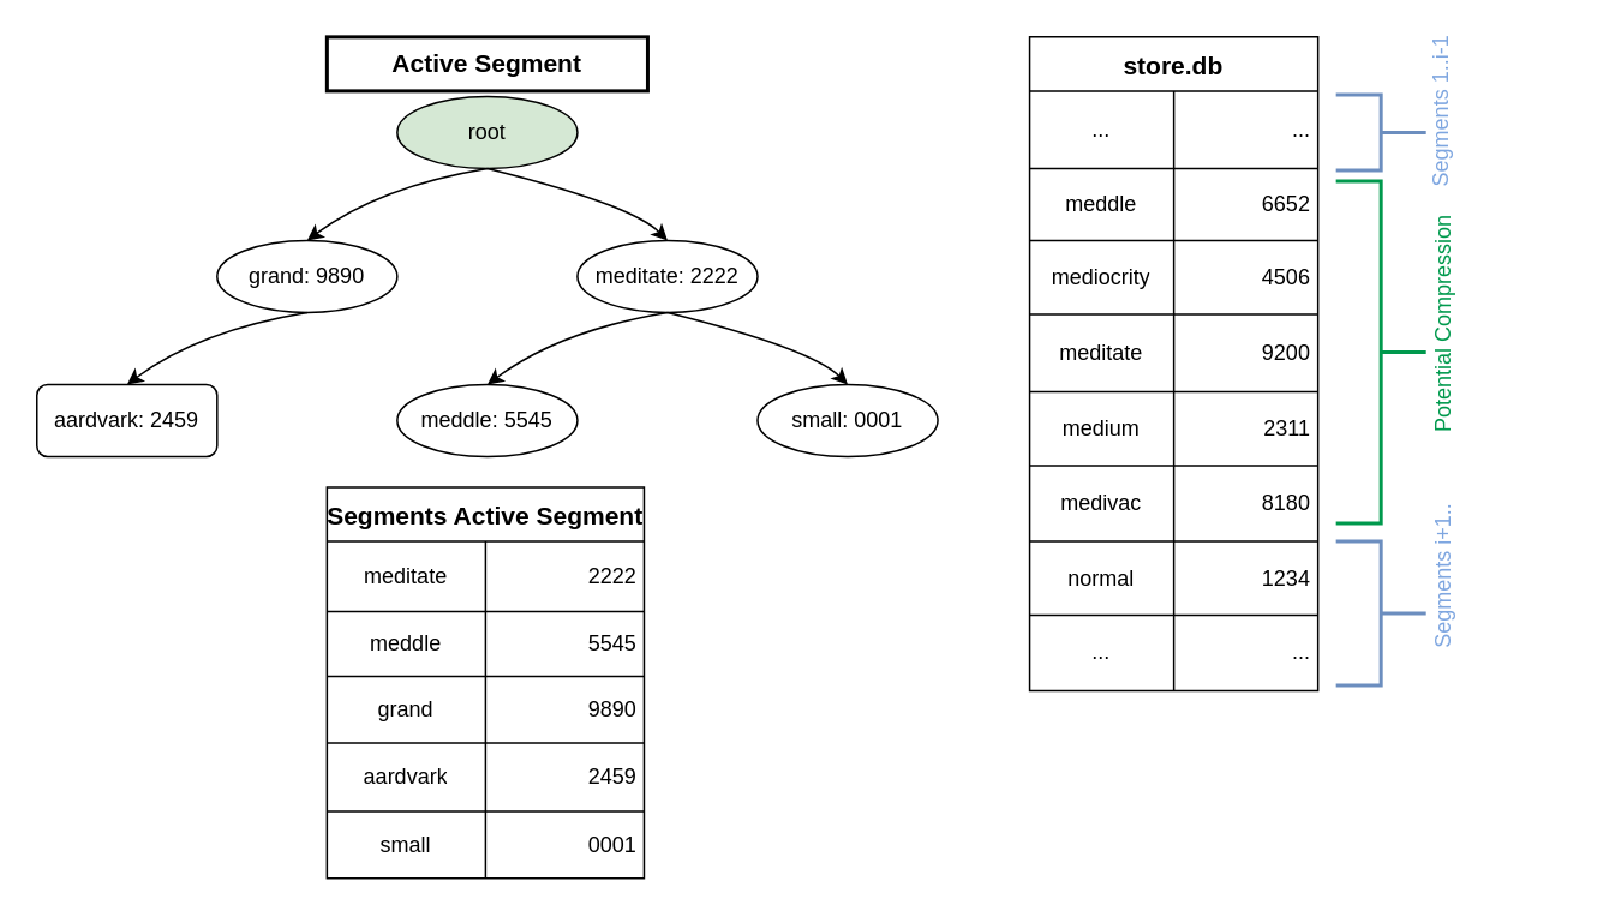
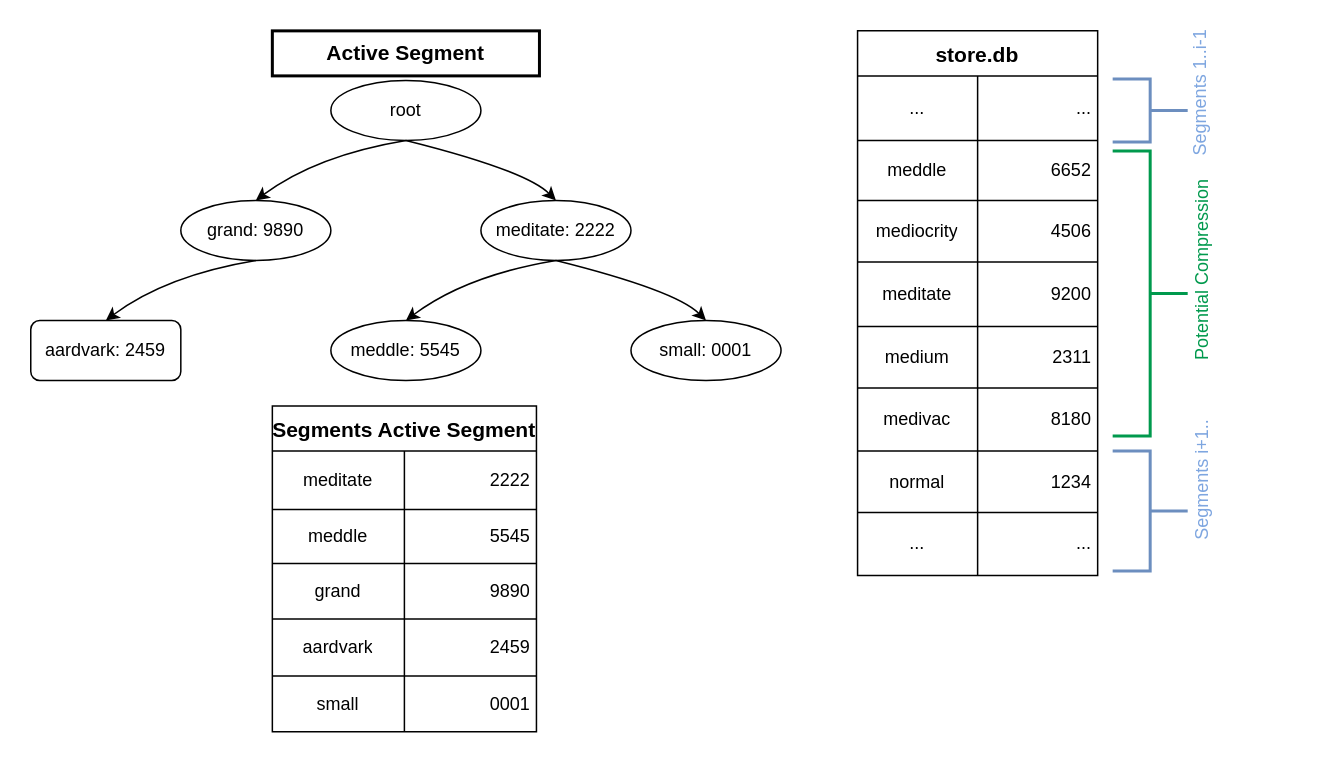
  <mxCell id="0" />
  <mxCell id="1" parent="0" />
  <mxCell id="2" value="store.db" style="shape=table;startSize=30;container=1;collapsible=0;childLayout=tableLayout;fontColor=default;spacingRight=2;spacingLeft=2;fontStyle=1;fontSize=14;" parent="1" vertex="1"><mxGeometry x="571" y="20" width="160" height="363" as="geometry" /></mxCell>
  <mxCell id="3" value="" style="shape=tableRow;horizontal=0;startSize=0;swimlaneHead=0;swimlaneBody=0;top=0;left=0;bottom=0;right=0;collapsible=0;dropTarget=0;fillColor=none;points=[[0,0.5],[1,0.5]];portConstraint=eastwest;fontColor=default;spacingRight=2;spacingLeft=2;" parent="2" vertex="1"><mxGeometry y="30" width="160" height="43" as="geometry" /></mxCell>
  <mxCell id="4" value="..." style="shape=partialRectangle;html=1;whiteSpace=wrap;connectable=0;overflow=hidden;fillColor=none;top=0;left=0;bottom=0;right=0;pointerEvents=1;fontColor=default;align=center;spacingRight=2;spacingLeft=2;" parent="3" vertex="1"><mxGeometry width="80" height="43" as="geometry"><mxRectangle width="80" height="43" as="alternateBounds" /></mxGeometry></mxCell>
  <mxCell id="5" value="..." style="shape=partialRectangle;html=1;whiteSpace=wrap;connectable=0;overflow=hidden;fillColor=none;top=0;left=0;bottom=0;right=0;pointerEvents=1;fontColor=default;align=right;spacingRight=2;spacingLeft=2;" parent="3" vertex="1"><mxGeometry x="80" width="80" height="43" as="geometry"><mxRectangle width="80" height="43" as="alternateBounds" /></mxGeometry></mxCell>
  <mxCell id="6" value="" style="shape=tableRow;horizontal=0;startSize=0;swimlaneHead=0;swimlaneBody=0;top=0;left=0;bottom=0;right=0;collapsible=0;dropTarget=0;fillColor=none;points=[[0,0.5],[1,0.5]];portConstraint=eastwest;fontColor=default;spacingRight=2;spacingLeft=2;" parent="2" vertex="1"><mxGeometry y="73" width="160" height="40" as="geometry" /></mxCell>
  <mxCell id="7" value="meddle" style="shape=partialRectangle;html=1;whiteSpace=wrap;connectable=0;overflow=hidden;fillColor=none;top=0;left=0;bottom=0;right=0;pointerEvents=1;fontColor=default;align=center;spacingRight=2;spacingLeft=2;" parent="6" vertex="1"><mxGeometry width="80" height="40" as="geometry"><mxRectangle width="80" height="40" as="alternateBounds" /></mxGeometry></mxCell>
  <mxCell id="8" value="6652" style="shape=partialRectangle;html=1;whiteSpace=wrap;connectable=0;overflow=hidden;fillColor=none;top=0;left=0;bottom=0;right=0;pointerEvents=1;fontColor=default;align=right;spacingRight=2;spacingLeft=2;" parent="6" vertex="1"><mxGeometry x="80" width="80" height="40" as="geometry"><mxRectangle width="80" height="40" as="alternateBounds" /></mxGeometry></mxCell>
  <mxCell id="9" value="" style="shape=tableRow;horizontal=0;startSize=0;swimlaneHead=0;swimlaneBody=0;top=0;left=0;bottom=0;right=0;collapsible=0;dropTarget=0;fillColor=none;points=[[0,0.5],[1,0.5]];portConstraint=eastwest;fontColor=default;spacingRight=2;spacingLeft=2;" parent="2" vertex="1"><mxGeometry y="113" width="160" height="41" as="geometry" /></mxCell>
  <mxCell id="10" value="mediocrity" style="shape=partialRectangle;html=1;whiteSpace=wrap;connectable=0;overflow=hidden;fillColor=none;top=0;left=0;bottom=0;right=0;pointerEvents=1;fontColor=default;align=center;spacingRight=2;spacingLeft=2;" parent="9" vertex="1"><mxGeometry width="80" height="41" as="geometry"><mxRectangle width="80" height="41" as="alternateBounds" /></mxGeometry></mxCell>
  <mxCell id="11" value="4506" style="shape=partialRectangle;html=1;whiteSpace=wrap;connectable=0;overflow=hidden;fillColor=none;top=0;left=0;bottom=0;right=0;pointerEvents=1;fontColor=default;align=right;spacingRight=2;spacingLeft=2;" parent="9" vertex="1"><mxGeometry x="80" width="80" height="41" as="geometry"><mxRectangle width="80" height="41" as="alternateBounds" /></mxGeometry></mxCell>
  <mxCell id="12" value="" style="shape=tableRow;horizontal=0;startSize=0;swimlaneHead=0;swimlaneBody=0;top=0;left=0;bottom=0;right=0;collapsible=0;dropTarget=0;fillColor=none;points=[[0,0.5],[1,0.5]];portConstraint=eastwest;fontColor=default;spacingRight=2;spacingLeft=2;" parent="2" vertex="1"><mxGeometry y="154" width="160" height="43" as="geometry" /></mxCell>
  <mxCell id="13" value="meditate" style="shape=partialRectangle;html=1;whiteSpace=wrap;connectable=0;overflow=hidden;fillColor=none;top=0;left=0;bottom=0;right=0;pointerEvents=1;fontColor=default;align=center;spacingRight=2;spacingLeft=2;" parent="12" vertex="1"><mxGeometry width="80" height="43" as="geometry"><mxRectangle width="80" height="43" as="alternateBounds" /></mxGeometry></mxCell>
  <mxCell id="14" value="9200" style="shape=partialRectangle;html=1;whiteSpace=wrap;connectable=0;overflow=hidden;fillColor=none;top=0;left=0;bottom=0;right=0;pointerEvents=1;fontColor=default;align=right;spacingRight=2;spacingLeft=2;" parent="12" vertex="1"><mxGeometry x="80" width="80" height="43" as="geometry"><mxRectangle width="80" height="43" as="alternateBounds" /></mxGeometry></mxCell>
  <mxCell id="15" value="" style="shape=tableRow;horizontal=0;startSize=0;swimlaneHead=0;swimlaneBody=0;top=0;left=0;bottom=0;right=0;collapsible=0;dropTarget=0;fillColor=none;points=[[0,0.5],[1,0.5]];portConstraint=eastwest;fontColor=default;spacingRight=2;spacingLeft=2;" parent="2" vertex="1"><mxGeometry y="197" width="160" height="41" as="geometry" /></mxCell>
  <mxCell id="16" value="medium" style="shape=partialRectangle;html=1;whiteSpace=wrap;connectable=0;overflow=hidden;fillColor=none;top=0;left=0;bottom=0;right=0;pointerEvents=1;fontColor=default;align=center;spacingRight=2;spacingLeft=2;" parent="15" vertex="1"><mxGeometry width="80" height="41" as="geometry"><mxRectangle width="80" height="41" as="alternateBounds" /></mxGeometry></mxCell>
  <mxCell id="17" value="2311" style="shape=partialRectangle;html=1;whiteSpace=wrap;connectable=0;overflow=hidden;fillColor=none;top=0;left=0;bottom=0;right=0;pointerEvents=1;fontColor=default;align=right;spacingRight=2;spacingLeft=2;" parent="15" vertex="1"><mxGeometry x="80" width="80" height="41" as="geometry"><mxRectangle width="80" height="41" as="alternateBounds" /></mxGeometry></mxCell>
  <mxCell id="18" value="" style="shape=tableRow;horizontal=0;startSize=0;swimlaneHead=0;swimlaneBody=0;top=0;left=0;bottom=0;right=0;collapsible=0;dropTarget=0;fillColor=none;points=[[0,0.5],[1,0.5]];portConstraint=eastwest;fontColor=default;spacingRight=2;spacingLeft=2;" parent="2" vertex="1"><mxGeometry y="238" width="160" height="42" as="geometry" /></mxCell>
  <mxCell id="19" value="medivac" style="shape=partialRectangle;html=1;whiteSpace=wrap;connectable=0;overflow=hidden;fillColor=none;top=0;left=0;bottom=0;right=0;pointerEvents=1;fontColor=default;align=center;spacingRight=2;spacingLeft=2;" parent="18" vertex="1"><mxGeometry width="80" height="42" as="geometry"><mxRectangle width="80" height="42" as="alternateBounds" /></mxGeometry></mxCell>
  <mxCell id="20" value="8180" style="shape=partialRectangle;html=1;whiteSpace=wrap;connectable=0;overflow=hidden;fillColor=none;top=0;left=0;bottom=0;right=0;pointerEvents=1;fontColor=default;align=right;spacingRight=2;spacingLeft=2;" parent="18" vertex="1"><mxGeometry x="80" width="80" height="42" as="geometry"><mxRectangle width="80" height="42" as="alternateBounds" /></mxGeometry></mxCell>
  <mxCell id="21" value="" style="shape=tableRow;horizontal=0;startSize=0;swimlaneHead=0;swimlaneBody=0;top=0;left=0;bottom=0;right=0;collapsible=0;dropTarget=0;fillColor=none;points=[[0,0.5],[1,0.5]];portConstraint=eastwest;fontColor=default;spacingRight=2;spacingLeft=2;" parent="2" vertex="1"><mxGeometry y="280" width="160" height="41" as="geometry" /></mxCell>
  <mxCell id="22" value="normal" style="shape=partialRectangle;html=1;whiteSpace=wrap;connectable=0;overflow=hidden;fillColor=none;top=0;left=0;bottom=0;right=0;pointerEvents=1;fontColor=default;align=center;spacingRight=2;spacingLeft=2;" parent="21" vertex="1"><mxGeometry width="80" height="41" as="geometry"><mxRectangle width="80" height="41" as="alternateBounds" /></mxGeometry></mxCell>
  <mxCell id="23" value="1234" style="shape=partialRectangle;html=1;whiteSpace=wrap;connectable=0;overflow=hidden;fillColor=none;top=0;left=0;bottom=0;right=0;pointerEvents=1;fontColor=default;align=right;spacingRight=2;spacingLeft=2;" parent="21" vertex="1"><mxGeometry x="80" width="80" height="41" as="geometry"><mxRectangle width="80" height="41" as="alternateBounds" /></mxGeometry></mxCell>
  <mxCell id="24" value="" style="shape=tableRow;horizontal=0;startSize=0;swimlaneHead=0;swimlaneBody=0;top=0;left=0;bottom=0;right=0;collapsible=0;dropTarget=0;fillColor=none;points=[[0,0.5],[1,0.5]];portConstraint=eastwest;fontColor=default;spacingRight=2;spacingLeft=2;" vertex="1" parent="2"><mxGeometry y="321" width="160" height="42" as="geometry" /></mxCell>
  <mxCell id="25" value="..." style="shape=partialRectangle;html=1;whiteSpace=wrap;connectable=0;overflow=hidden;fillColor=none;top=0;left=0;bottom=0;right=0;pointerEvents=1;fontColor=default;align=center;spacingRight=2;spacingLeft=2;" vertex="1" parent="24"><mxGeometry width="80" height="42" as="geometry"><mxRectangle width="80" height="42" as="alternateBounds" /></mxGeometry></mxCell>
  <mxCell id="26" value="..." style="shape=partialRectangle;html=1;whiteSpace=wrap;connectable=0;overflow=hidden;fillColor=none;top=0;left=0;bottom=0;right=0;pointerEvents=1;fontColor=default;align=right;spacingRight=2;spacingLeft=2;" vertex="1" parent="24"><mxGeometry x="80" width="80" height="42" as="geometry"><mxRectangle width="80" height="42" as="alternateBounds" /></mxGeometry></mxCell>
- <mxCell id="27" value="root" style="ellipse;whiteSpace=wrap;html=1;align=center;fontColor=default;fillColor=#d5e8d4;" parent="1" vertex="1"><mxGeometry x="220" y="53" width="100" height="40" as="geometry" /></mxCell>
+ <mxCell id="27" value="root" style="ellipse;whiteSpace=wrap;html=1;align=center;fontColor=default;" parent="1" vertex="1"><mxGeometry x="220" y="53" width="100" height="40" as="geometry" /></mxCell>
  <mxCell id="28" value="grand: 9890" style="ellipse;whiteSpace=wrap;html=1;align=center;fontColor=default;" parent="1" vertex="1"><mxGeometry x="120" y="133" width="100" height="40" as="geometry" /></mxCell>
  <mxCell id="29" value="" style="curved=1;endArrow=classic;html=1;rounded=0;fontColor=default;exitX=0.5;exitY=1;exitDx=0;exitDy=0;entryX=0.5;entryY=0;entryDx=0;entryDy=0;" parent="1" source="27" target="28" edge="1"><mxGeometry width="50" height="50" relative="1" as="geometry"><mxPoint x="470" y="253" as="sourcePoint" /><mxPoint x="520" y="203" as="targetPoint" /><Array as="points"><mxPoint x="210" y="103" /></Array></mxGeometry></mxCell>
  <mxCell id="30" value="meditate: 2222" style="ellipse;whiteSpace=wrap;html=1;align=center;fontColor=default;" parent="1" vertex="1"><mxGeometry x="320" y="133" width="100" height="40" as="geometry" /></mxCell>
  <mxCell id="31" value="" style="curved=1;endArrow=classic;html=1;rounded=0;fontColor=default;exitX=0.5;exitY=1;exitDx=0;exitDy=0;entryX=0.5;entryY=0;entryDx=0;entryDy=0;" parent="1" source="27" target="30" edge="1"><mxGeometry width="50" height="50" relative="1" as="geometry"><mxPoint x="280" y="103" as="sourcePoint" /><mxPoint x="180" y="143" as="targetPoint" /><Array as="points"><mxPoint x="350" y="113" /></Array></mxGeometry></mxCell>
  <mxCell id="32" value="" style="curved=1;endArrow=classic;html=1;rounded=0;fontColor=default;entryX=0.5;entryY=0;entryDx=0;entryDy=0;exitX=0.5;exitY=1;exitDx=0;exitDy=0;" parent="1" source="30" target="33" edge="1"><mxGeometry width="50" height="50" relative="1" as="geometry"><mxPoint x="360" y="193" as="sourcePoint" /><mxPoint x="270" y="213" as="targetPoint" /><Array as="points"><mxPoint x="310" y="183" /></Array></mxGeometry></mxCell>
  <mxCell id="33" value="meddle: 5545" style="ellipse;whiteSpace=wrap;html=1;align=center;fontColor=default;" parent="1" vertex="1"><mxGeometry x="220" y="213" width="100" height="40" as="geometry" /></mxCell>
  <mxCell id="34" value="" style="curved=1;endArrow=classic;html=1;rounded=0;fontColor=default;entryX=0.5;entryY=0;entryDx=0;entryDy=0;exitX=0.5;exitY=1;exitDx=0;exitDy=0;" parent="1" source="30" edge="1"><mxGeometry width="50" height="50" relative="1" as="geometry"><mxPoint x="370" y="183" as="sourcePoint" /><mxPoint x="470" y="213" as="targetPoint" /><Array as="points"><mxPoint x="450" y="193" /></Array></mxGeometry></mxCell>
  <mxCell id="35" value="small: 0001" style="ellipse;whiteSpace=wrap;html=1;align=center;fontColor=default;" parent="1" vertex="1"><mxGeometry x="420" y="213" width="100" height="40" as="geometry" /></mxCell>
  <mxCell id="36" value="" style="curved=1;endArrow=classic;html=1;rounded=0;fontColor=default;entryX=0.5;entryY=0;entryDx=0;entryDy=0;exitX=0.5;exitY=1;exitDx=0;exitDy=0;" parent="1" target="37" edge="1"><mxGeometry width="50" height="50" relative="1" as="geometry"><mxPoint x="170" y="173" as="sourcePoint" /><mxPoint x="70" y="213" as="targetPoint" /><Array as="points"><mxPoint x="110" y="183" /></Array></mxGeometry></mxCell>
  <mxCell id="37" value="aardvark: 2459" style="whiteSpace=wrap;html=1;align=center;fontColor=default;rounded=1;" parent="1" vertex="1"><mxGeometry x="20" y="213" width="100" height="40" as="geometry" /></mxCell>
  <mxCell id="38" value="&lt;font style=&quot;font-size: 14px&quot;&gt;Active Segment&lt;/font&gt;" style="text;html=1;strokeColor=default;fillColor=none;align=center;verticalAlign=middle;whiteSpace=wrap;rounded=0;fontColor=default;fontStyle=1;labelBorderColor=none;spacing=2;strokeWidth=2;" parent="1" vertex="1"><mxGeometry x="181" y="20" width="178" height="30" as="geometry" /></mxCell>
  <mxCell id="39" value="" style="strokeWidth=2;html=1;shape=mxgraph.flowchart.annotation_2;align=left;labelPosition=right;pointerEvents=1;rotation=-180;fontColor=#00994D;strokeColor=#00994D;" parent="1" vertex="1"><mxGeometry x="741" y="100" width="50" height="190" as="geometry" /></mxCell>
  <mxCell id="40" value="Potential Compression" style="text;html=1;align=center;verticalAlign=middle;resizable=0;points=[];autosize=1;rotation=-90;fontColor=#00994D;" parent="1" vertex="1"><mxGeometry x="731" y="170" width="140" height="20" as="geometry" /></mxCell>
  <mxCell id="41" value="" style="strokeWidth=2;html=1;shape=mxgraph.flowchart.annotation_2;align=left;labelPosition=right;pointerEvents=1;rotation=-180;strokeColor=#6c8ebf;fillColor=#dae8fc;" vertex="1" parent="1"><mxGeometry x="741" y="52" width="50" height="42" as="geometry" /></mxCell>
  <mxCell id="42" value="Segments 1..i-1" style="text;html=1;align=center;verticalAlign=middle;resizable=0;points=[];autosize=1;rotation=-90;fontColor=#7EA6E0;" vertex="1" parent="1"><mxGeometry x="750" y="52" width="100" height="20" as="geometry" /></mxCell>
  <mxCell id="43" value="" style="strokeWidth=2;html=1;shape=mxgraph.flowchart.annotation_2;align=left;labelPosition=right;pointerEvents=1;rotation=-180;strokeColor=#6c8ebf;fillColor=#dae8fc;" vertex="1" parent="1"><mxGeometry x="741" y="300" width="50" height="80" as="geometry" /></mxCell>
  <mxCell id="44" value="Segments i+1.." style="text;html=1;align=center;verticalAlign=middle;resizable=0;points=[];autosize=1;rotation=-90;fontColor=#7EA6E0;" vertex="1" parent="1"><mxGeometry x="751" y="310" width="100" height="20" as="geometry" /></mxCell>
  <mxCell id="45" value="Segments Active Segment" style="shape=table;startSize=30;container=1;collapsible=0;childLayout=tableLayout;fontColor=default;spacingRight=2;spacingLeft=2;fontStyle=1;fontSize=14;" vertex="1" parent="1"><mxGeometry x="181" y="270" width="176" height="217" as="geometry" /></mxCell>
  <mxCell id="46" value="" style="shape=tableRow;horizontal=0;startSize=0;swimlaneHead=0;swimlaneBody=0;top=0;left=0;bottom=0;right=0;collapsible=0;dropTarget=0;fillColor=none;points=[[0,0.5],[1,0.5]];portConstraint=eastwest;fontColor=default;spacingRight=2;spacingLeft=2;" vertex="1" parent="45"><mxGeometry y="30" width="176" height="39" as="geometry" /></mxCell>
  <mxCell id="47" value="meditate" style="shape=partialRectangle;html=1;whiteSpace=wrap;connectable=0;overflow=hidden;fillColor=none;top=0;left=0;bottom=0;right=0;pointerEvents=1;fontColor=default;align=center;spacingRight=2;spacingLeft=2;" vertex="1" parent="46"><mxGeometry width="88" height="39" as="geometry"><mxRectangle width="88" height="39" as="alternateBounds" /></mxGeometry></mxCell>
  <mxCell id="48" value="2222" style="shape=partialRectangle;html=1;whiteSpace=wrap;connectable=0;overflow=hidden;fillColor=none;top=0;left=0;bottom=0;right=0;pointerEvents=1;fontColor=default;align=right;spacingRight=2;spacingLeft=2;" vertex="1" parent="46"><mxGeometry x="88" width="88" height="39" as="geometry"><mxRectangle width="88" height="39" as="alternateBounds" /></mxGeometry></mxCell>
  <mxCell id="49" value="" style="shape=tableRow;horizontal=0;startSize=0;swimlaneHead=0;swimlaneBody=0;top=0;left=0;bottom=0;right=0;collapsible=0;dropTarget=0;fillColor=none;points=[[0,0.5],[1,0.5]];portConstraint=eastwest;fontColor=default;spacingRight=2;spacingLeft=2;" vertex="1" parent="45"><mxGeometry y="69" width="176" height="36" as="geometry" /></mxCell>
  <mxCell id="50" value="meddle" style="shape=partialRectangle;html=1;whiteSpace=wrap;connectable=0;overflow=hidden;fillColor=none;top=0;left=0;bottom=0;right=0;pointerEvents=1;fontColor=default;align=center;spacingRight=2;spacingLeft=2;" vertex="1" parent="49"><mxGeometry width="88" height="36" as="geometry"><mxRectangle width="88" height="36" as="alternateBounds" /></mxGeometry></mxCell>
  <mxCell id="51" value="5545" style="shape=partialRectangle;html=1;whiteSpace=wrap;connectable=0;overflow=hidden;fillColor=none;top=0;left=0;bottom=0;right=0;pointerEvents=1;fontColor=default;align=right;spacingRight=2;spacingLeft=2;" vertex="1" parent="49"><mxGeometry x="88" width="88" height="36" as="geometry"><mxRectangle width="88" height="36" as="alternateBounds" /></mxGeometry></mxCell>
  <mxCell id="52" value="" style="shape=tableRow;horizontal=0;startSize=0;swimlaneHead=0;swimlaneBody=0;top=0;left=0;bottom=0;right=0;collapsible=0;dropTarget=0;fillColor=none;points=[[0,0.5],[1,0.5]];portConstraint=eastwest;fontColor=default;spacingRight=2;spacingLeft=2;" vertex="1" parent="45"><mxGeometry y="105" width="176" height="37" as="geometry" /></mxCell>
  <mxCell id="53" value="grand" style="shape=partialRectangle;html=1;whiteSpace=wrap;connectable=0;overflow=hidden;fillColor=none;top=0;left=0;bottom=0;right=0;pointerEvents=1;fontColor=default;align=center;spacingRight=2;spacingLeft=2;" vertex="1" parent="52"><mxGeometry width="88" height="37" as="geometry"><mxRectangle width="88" height="37" as="alternateBounds" /></mxGeometry></mxCell>
  <mxCell id="54" value="9890" style="shape=partialRectangle;html=1;whiteSpace=wrap;connectable=0;overflow=hidden;fillColor=none;top=0;left=0;bottom=0;right=0;pointerEvents=1;fontColor=default;align=right;spacingRight=2;spacingLeft=2;" vertex="1" parent="52"><mxGeometry x="88" width="88" height="37" as="geometry"><mxRectangle width="88" height="37" as="alternateBounds" /></mxGeometry></mxCell>
  <mxCell id="55" value="" style="shape=tableRow;horizontal=0;startSize=0;swimlaneHead=0;swimlaneBody=0;top=0;left=0;bottom=0;right=0;collapsible=0;dropTarget=0;fillColor=none;points=[[0,0.5],[1,0.5]];portConstraint=eastwest;fontColor=default;spacingRight=2;spacingLeft=2;" vertex="1" parent="45"><mxGeometry y="142" width="176" height="38" as="geometry" /></mxCell>
  <mxCell id="56" value="aardvark" style="shape=partialRectangle;html=1;whiteSpace=wrap;connectable=0;overflow=hidden;fillColor=none;top=0;left=0;bottom=0;right=0;pointerEvents=1;fontColor=default;align=center;spacingRight=2;spacingLeft=2;" vertex="1" parent="55"><mxGeometry width="88" height="38" as="geometry"><mxRectangle width="88" height="38" as="alternateBounds" /></mxGeometry></mxCell>
  <mxCell id="57" value="2459" style="shape=partialRectangle;html=1;whiteSpace=wrap;connectable=0;overflow=hidden;fillColor=none;top=0;left=0;bottom=0;right=0;pointerEvents=1;fontColor=default;align=right;spacingRight=2;spacingLeft=2;" vertex="1" parent="55"><mxGeometry x="88" width="88" height="38" as="geometry"><mxRectangle width="88" height="38" as="alternateBounds" /></mxGeometry></mxCell>
  <mxCell id="58" value="" style="shape=tableRow;horizontal=0;startSize=0;swimlaneHead=0;swimlaneBody=0;top=0;left=0;bottom=0;right=0;collapsible=0;dropTarget=0;fillColor=none;points=[[0,0.5],[1,0.5]];portConstraint=eastwest;fontColor=default;spacingRight=2;spacingLeft=2;" vertex="1" parent="45"><mxGeometry y="180" width="176" height="37" as="geometry" /></mxCell>
  <mxCell id="59" value="small" style="shape=partialRectangle;html=1;whiteSpace=wrap;connectable=0;overflow=hidden;fillColor=none;top=0;left=0;bottom=0;right=0;pointerEvents=1;fontColor=default;align=center;spacingRight=2;spacingLeft=2;" vertex="1" parent="58"><mxGeometry width="88" height="37" as="geometry"><mxRectangle width="88" height="37" as="alternateBounds" /></mxGeometry></mxCell>
  <mxCell id="60" value="0001" style="shape=partialRectangle;html=1;whiteSpace=wrap;connectable=0;overflow=hidden;fillColor=none;top=0;left=0;bottom=0;right=0;pointerEvents=1;fontColor=default;align=right;spacingRight=2;spacingLeft=2;" vertex="1" parent="58"><mxGeometry x="88" width="88" height="37" as="geometry"><mxRectangle width="88" height="37" as="alternateBounds" /></mxGeometry></mxCell>
